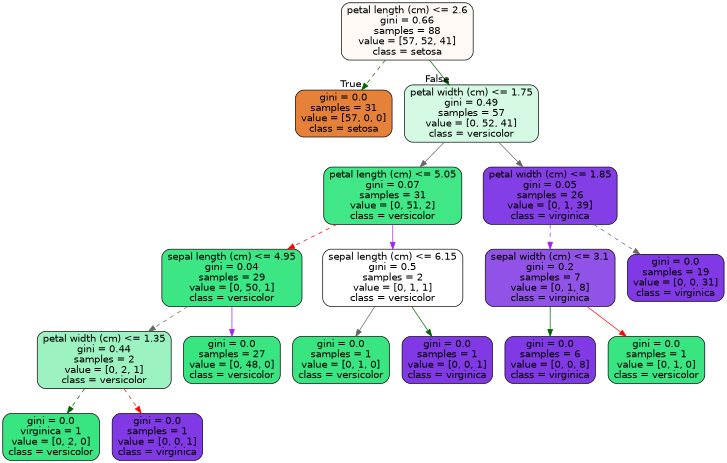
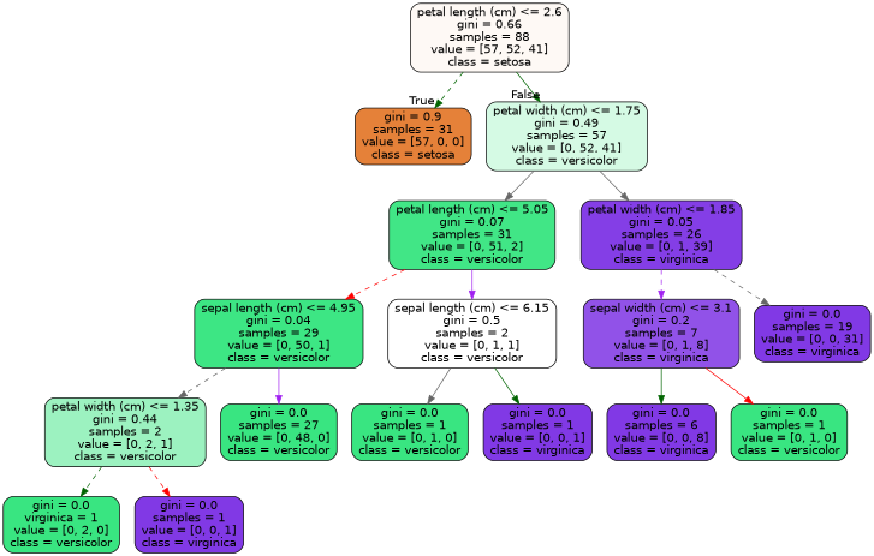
  digraph {
    node [color=black fillcolor="#8139e5" fontname=helvetica shape=box style="filled, rounded"]
    edge [color=darkgreen fontname=helvetica style=solid]
    n1 [fillcolor="#fef9f5" label="petal length (cm) <= 2.6\ngini = 0.66\nsamples = 88\nvalue = [57, 52, 41]\nclass = setosa"]
-   n2 [fillcolor="#e58139" label="gini = 0.0\nsamples = 31\nvalue = [57, 0, 0]\nclass = setosa"]
+   n2 [fillcolor="#e58139" label="gini = 0.9\nsamples = 31\nvalue = [57, 0, 0]\nclass = setosa"]
    n3 [fillcolor="#d5fae4" label="petal width (cm) <= 1.75\ngini = 0.49\nsamples = 57\nvalue = [0, 52, 41]\nclass = versicolor"]
    n4 [fillcolor="#41e686" label="petal length (cm) <= 5.05\ngini = 0.07\nsamples = 31\nvalue = [0, 51, 2]\nclass = versicolor"]
    n5 [fillcolor="#843ee6" label="petal width (cm) <= 1.85\ngini = 0.05\nsamples = 26\nvalue = [0, 1, 39]\nclass = virginica"]
    n6 [fillcolor="#3de684" label="sepal length (cm) <= 4.95\ngini = 0.04\nsamples = 29\nvalue = [0, 50, 1]\nclass = versicolor"]
    n7 [fillcolor="#ffffff" label="sepal length (cm) <= 6.15\ngini = 0.5\nsamples = 2\nvalue = [0, 1, 1]\nclass = versicolor"]
    n8 [fillcolor="#9152e8" label="sepal width (cm) <= 3.1\ngini = 0.2\nsamples = 7\nvalue = [0, 1, 8]\nclass = virginica"]
    n9 [label="gini = 0.0\nsamples = 19\nvalue = [0, 0, 31]\nclass = virginica"]
    n10 [fillcolor="#9cf2c0" label="petal width (cm) <= 1.35\ngini = 0.44\nsamples = 2\nvalue = [0, 2, 1]\nclass = versicolor"]
    n11 [fillcolor="#39e581" label="gini = 0.0\nsamples = 27\nvalue = [0, 48, 0]\nclass = versicolor"]
    n12 [fillcolor="#39e581" label="gini = 0.0\nsamples = 1\nvalue = [0, 1, 0]\nclass = versicolor"]
    n13 [label="gini = 0.0\nsamples = 1\nvalue = [0, 0, 1]\nclass = virginica"]
    n14 [fillcolor="#39e581" label="gini = 0.0\nvirginica = 1\nvalue = [0, 2, 0]\nclass = versicolor"]
    n15 [label="gini = 0.0\nsamples = 1\nvalue = [0, 0, 1]\nclass = virginica"]
    n16 [label="gini = 0.0\nsamples = 6\nvalue = [0, 0, 8]\nclass = virginica"]
    n17 [fillcolor="#39e581" label="gini = 0.0\nsamples = 1\nvalue = [0, 1, 0]\nclass = versicolor"]
    n1 -> n2 [headlabel=True labelangle=45 labeldistance=2.5 style=dashed]
    n1 -> n3 [headlabel=False labelangle=-45 labeldistance=2.5]
    n3 -> n4 [color=gray40]
    n3 -> n5 [color=gray40]
    n4 -> n6 [color=red style=dashed]
    n4 -> n7 [color=purple]
    n5 -> n8 [color=purple style=dashed]
    n5 -> n9 [color=gray40 style=dashed]
    n6 -> n10 [color=gray40 style=dashed]
    n6 -> n11 [color=purple]
    n7 -> n12 [color=gray40]
    n7 -> n13
    n8 -> n16
    n8 -> n17 [color=red]
    n10 -> n14 [style=dashed]
    n10 -> n15 [color=red style=dashed]
  }
